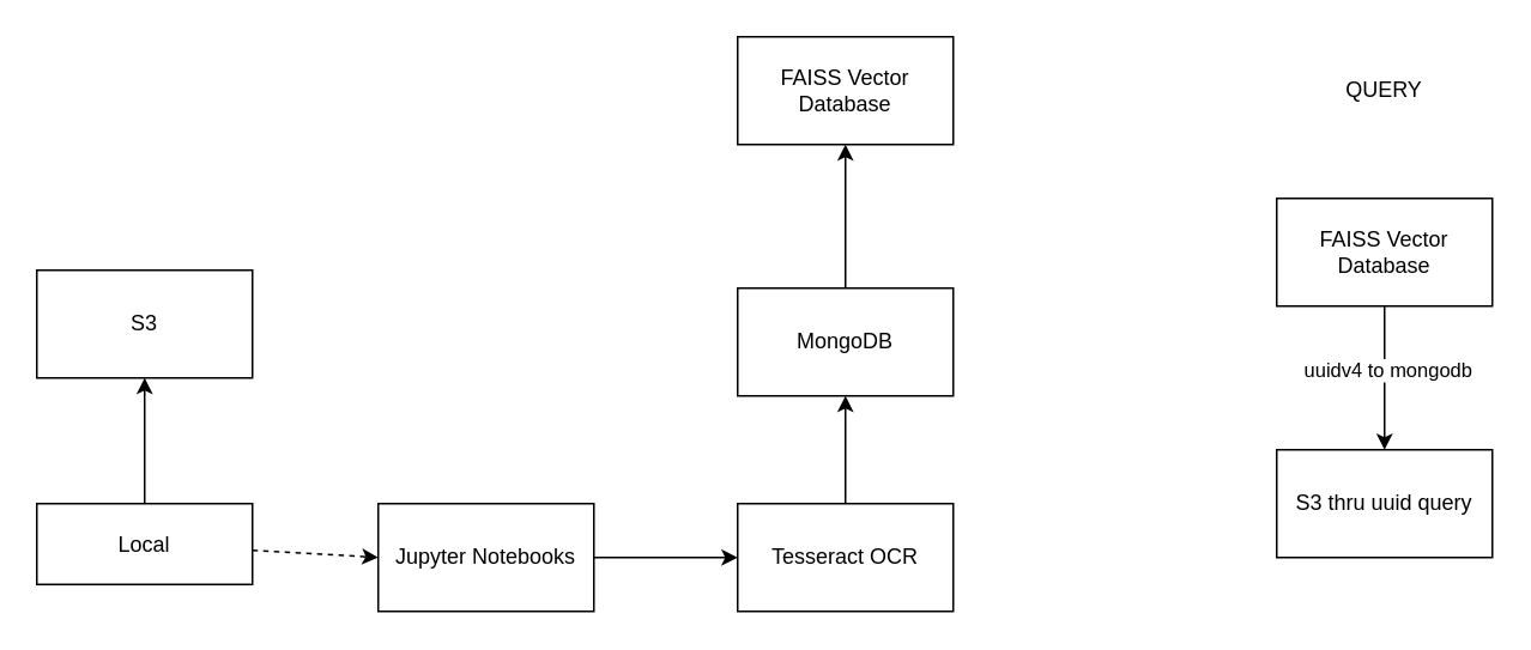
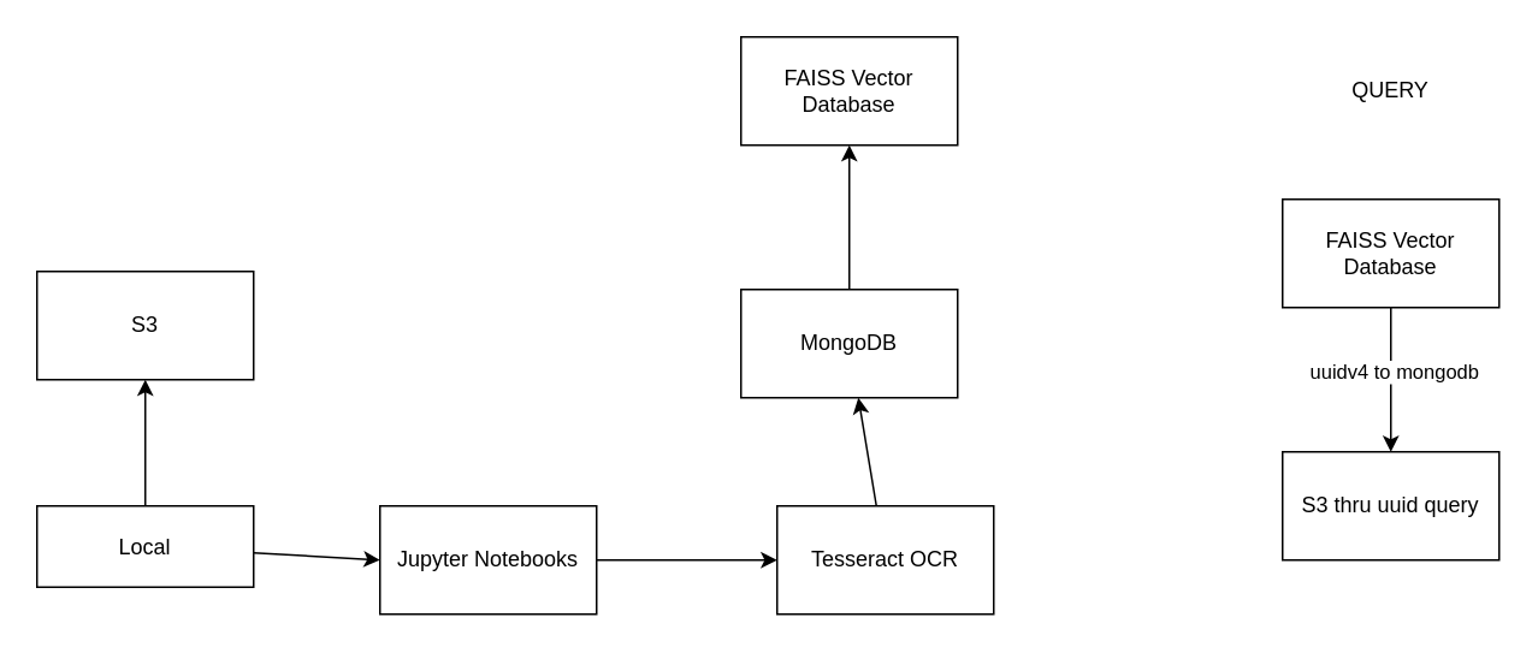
  <mxCell id="0" />
  <mxCell id="1" parent="0" />
  <mxCell id="2" style="edgeStyle=none;html=1;entryX=0;entryY=0.5;entryDx=0;entryDy=0;" edge="1" parent="1" source="3" target="8"><mxGeometry relative="1" as="geometry" /></mxCell>
  <mxCell id="3" value="Jupyter Notebooks" style="rounded=0;whiteSpace=wrap;html=1;" vertex="1" parent="1"><mxGeometry x="210" y="280" width="120" height="60" as="geometry" /></mxCell>
- <mxCell id="4" style="edgeStyle=none;html=1;entryX=0;entryY=0.5;entryDx=0;entryDy=0;dashed=1;" edge="1" parent="1" source="6" target="3"><mxGeometry relative="1" as="geometry" /></mxCell>
+ <mxCell id="4" style="edgeStyle=none;html=1;entryX=0;entryY=0.5;entryDx=0;entryDy=0;" edge="1" parent="1" source="6" target="3"><mxGeometry relative="1" as="geometry" /></mxCell>
  <mxCell id="5" style="edgeStyle=none;html=1;entryX=0.5;entryY=1;entryDx=0;entryDy=0;" edge="1" parent="1" source="6" target="9"><mxGeometry relative="1" as="geometry" /></mxCell>
  <mxCell id="6" value="Local" style="rounded=0;whiteSpace=wrap;html=1;" vertex="1" parent="1"><mxGeometry x="20" y="280" width="120" height="45" as="geometry" /></mxCell>
  <mxCell id="7" style="edgeStyle=none;html=1;" edge="1" parent="1" source="8" target="11"><mxGeometry relative="1" as="geometry" /></mxCell>
- <mxCell id="8" value="Tesseract OCR" style="rounded=0;whiteSpace=wrap;html=1;" vertex="1" parent="1"><mxGeometry x="410" y="280" width="120" height="60" as="geometry" /></mxCell>
+ <mxCell id="8" value="Tesseract OCR" style="rounded=0;whiteSpace=wrap;html=1;" vertex="1" parent="1"><mxGeometry x="430" y="280" width="120" height="60" as="geometry" /></mxCell>
  <mxCell id="9" value="S3" style="rounded=0;whiteSpace=wrap;html=1;" vertex="1" parent="1"><mxGeometry x="20" y="150" width="120" height="60" as="geometry" /></mxCell>
  <mxCell id="10" value="" style="edgeStyle=none;html=1;" edge="1" parent="1" source="11" target="12"><mxGeometry relative="1" as="geometry" /></mxCell>
  <mxCell id="11" value="MongoDB" style="rounded=0;whiteSpace=wrap;html=1;" vertex="1" parent="1"><mxGeometry x="410" y="160" width="120" height="60" as="geometry" /></mxCell>
  <mxCell id="12" value="FAISS Vector Database" style="whiteSpace=wrap;html=1;rounded=0;" vertex="1" parent="1"><mxGeometry x="410" y="20" width="120" height="60" as="geometry" /></mxCell>
  <mxCell id="13" value="QUERY" style="text;html=1;align=center;verticalAlign=middle;whiteSpace=wrap;rounded=0;" vertex="1" parent="1"><mxGeometry x="740" y="35" width="60" height="30" as="geometry" /></mxCell>
  <mxCell id="14" value="" style="edgeStyle=none;html=1;" edge="1" parent="1" source="16" target="17"><mxGeometry relative="1" as="geometry" /></mxCell>
  <mxCell id="15" value="uuidv4 to mongodb" style="edgeLabel;html=1;align=center;verticalAlign=middle;resizable=0;points=[];" vertex="1" connectable="0" parent="14"><mxGeometry x="-0.127" y="1" relative="1" as="geometry"><mxPoint as="offset" /></mxGeometry></mxCell>
  <mxCell id="16" value="FAISS Vector Database" style="whiteSpace=wrap;html=1;rounded=0;" vertex="1" parent="1"><mxGeometry x="710" y="110" width="120" height="60" as="geometry" /></mxCell>
  <mxCell id="17" value="S3 thru uuid query" style="whiteSpace=wrap;html=1;rounded=0;" vertex="1" parent="1"><mxGeometry x="710" y="250" width="120" height="60" as="geometry" /></mxCell>
